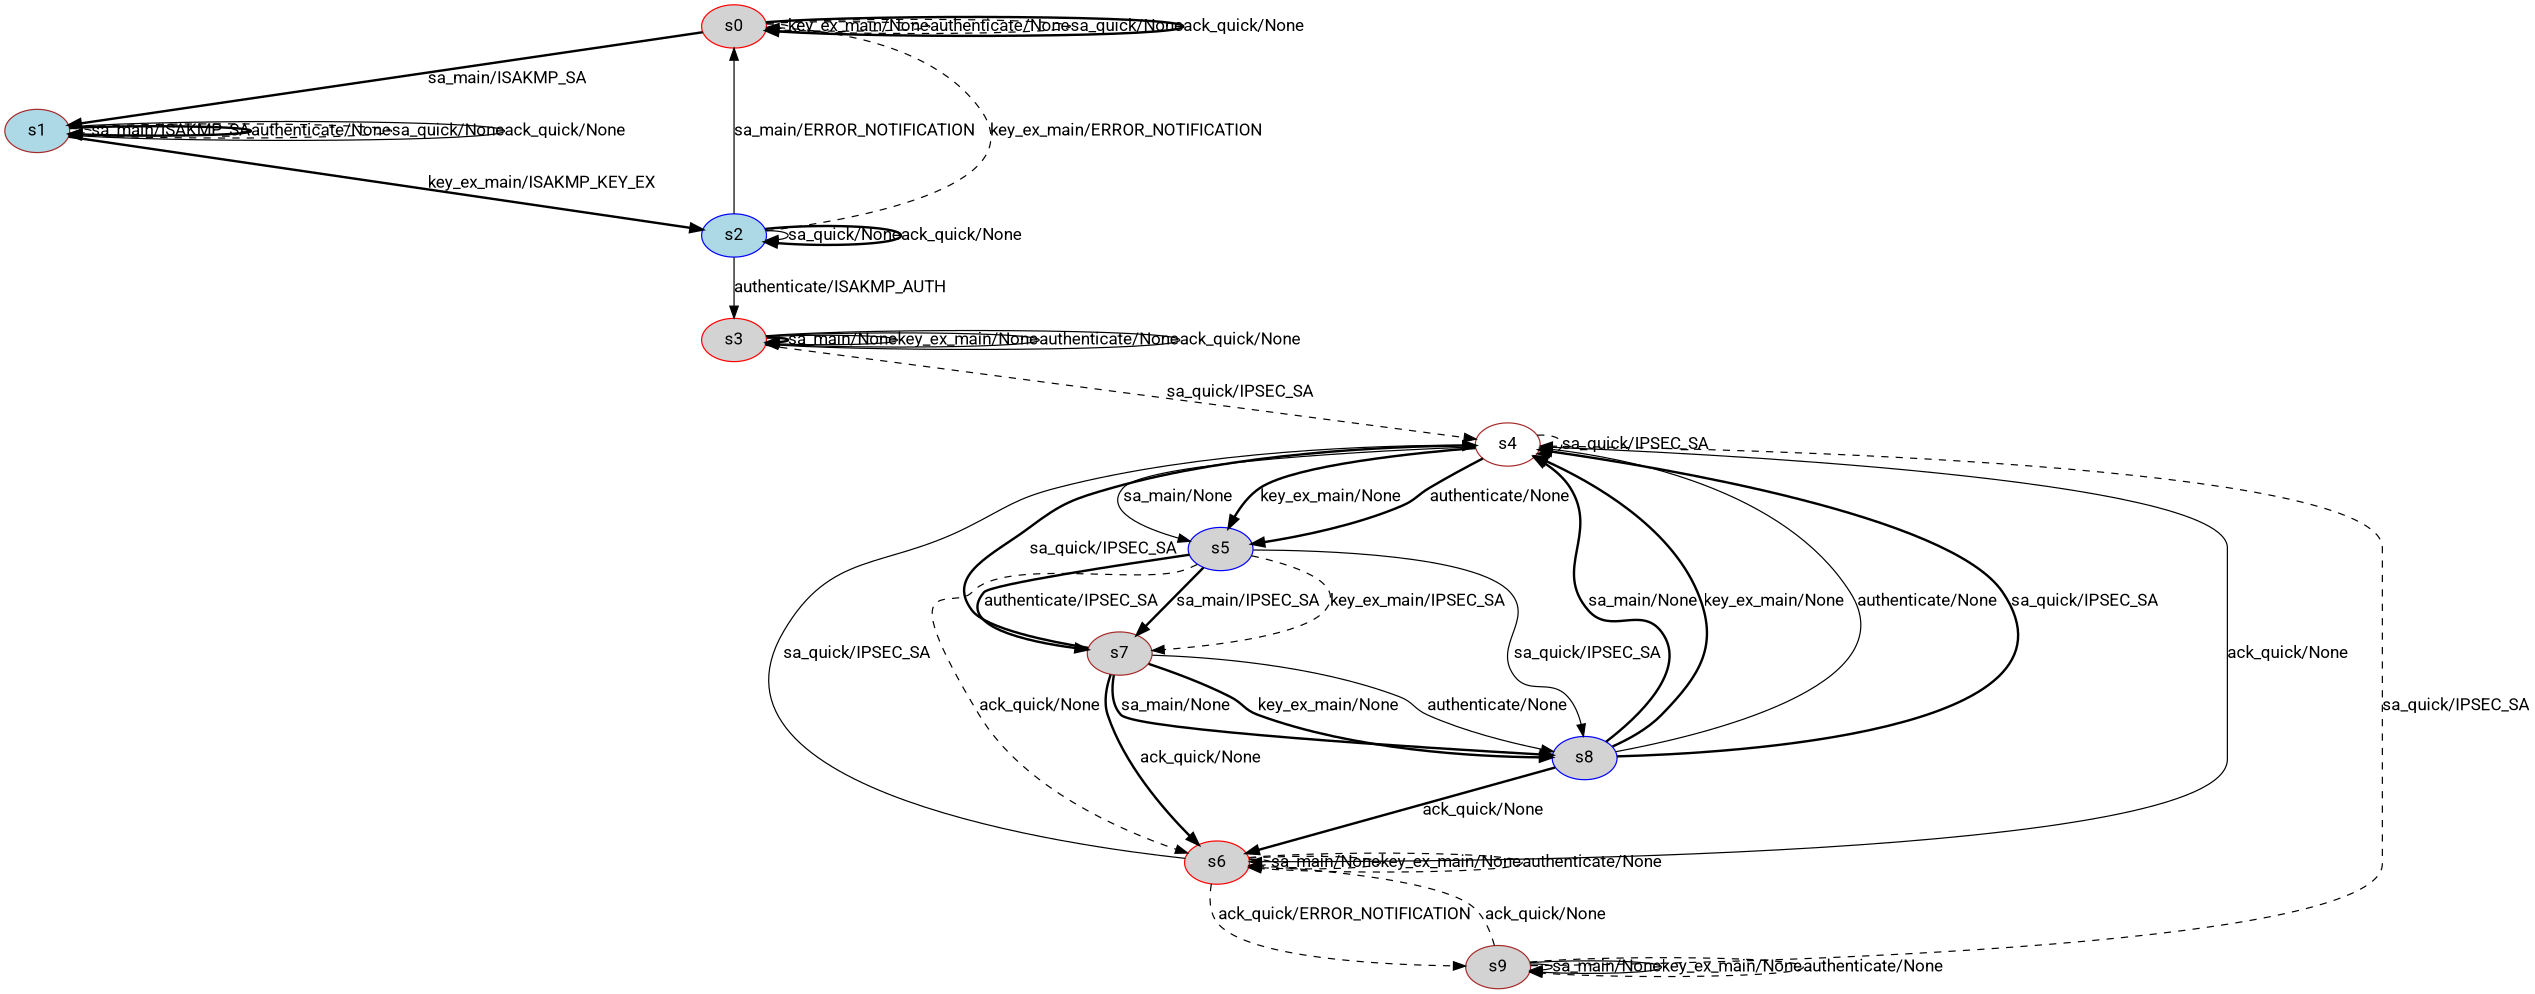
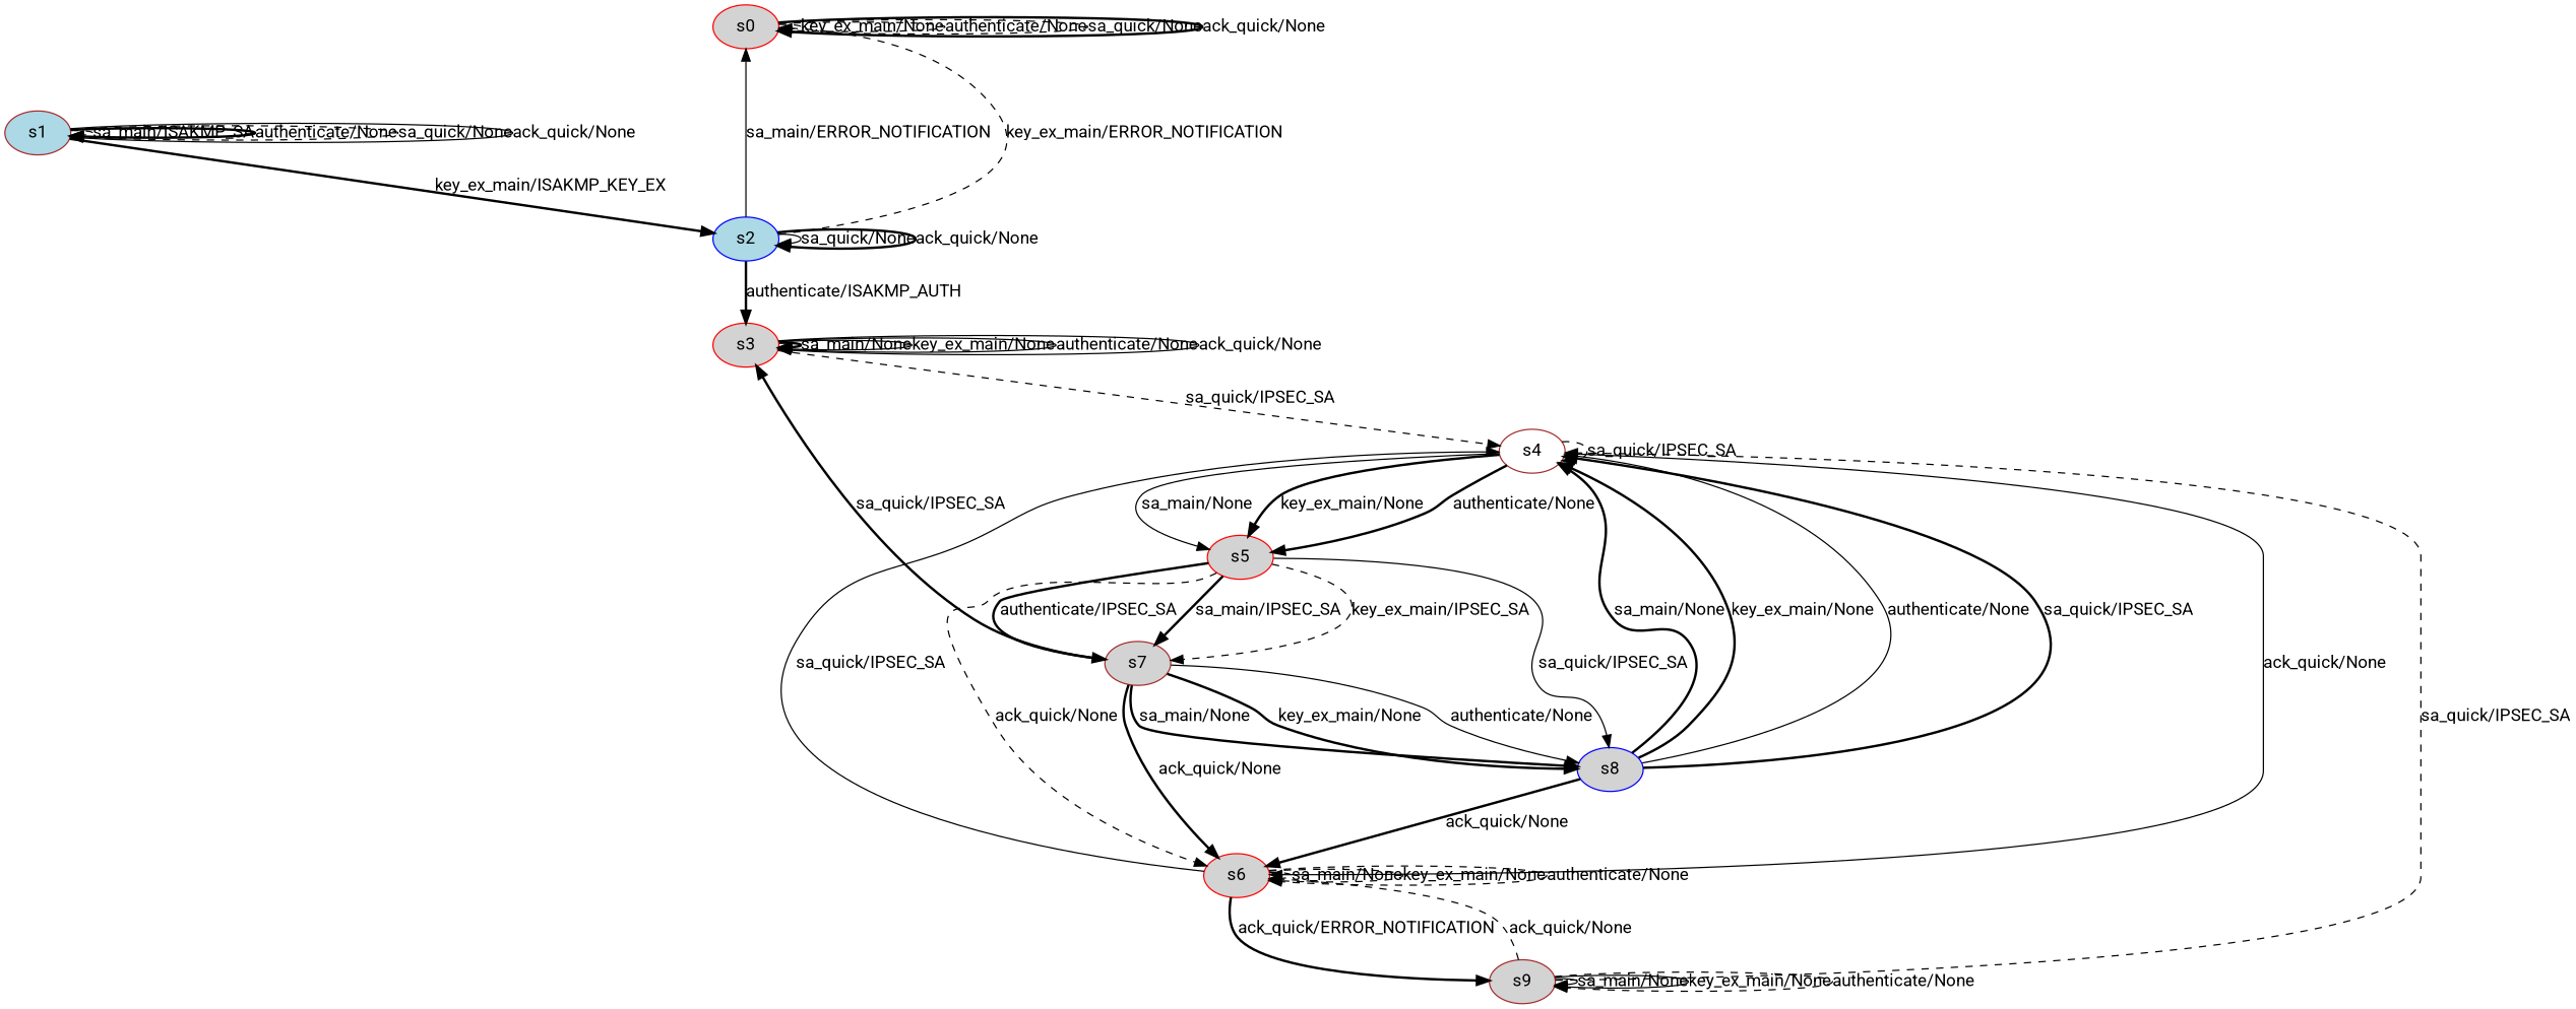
  digraph {
    fontname=Roboto
    node [color=red fillcolor=lightgrey fontname=Roboto style=filled]
    edge [fontname=Roboto style=bold]
    n1 [label=s0]
    n2 [color=brown fillcolor=lightblue label=s1]
    n3 [color=blue fillcolor=lightblue label=s2]
    n4 [label=s3]
    n5 [color=brown fillcolor=white label=s4]
-   n6 [color=blue label=s5]
+   n6 [label=s5]
    n7 [label=s6]
    n8 [color=brown label=s7]
    n9 [color=blue label=s8]
    n10 [color=brown label=s9]
    n1 -> n1 [label="key_ex_main/None" style=dashed]
    n1 -> n1 [label="authenticate/None" style=dashed]
    n1 -> n1 [label="sa_quick/None" style=dashed]
    n1 -> n1 [label="ack_quick/None"]
-   n1 -> n2 [label="sa_main/ISAKMP_SA"]
    n2 -> n2 [label="sa_main/ISAKMP_SA" style=dashed]
    n2 -> n2 [label="authenticate/None"]
    n2 -> n2 [label="sa_quick/None" style=dashed]
    n2 -> n2 [label="ack_quick/None" style=solid]
    n2 -> n3 [label="key_ex_main/ISAKMP_KEY_EX"]
    n3 -> n1 [label="sa_main/ERROR_NOTIFICATION" style=solid]
    n3 -> n1 [label="key_ex_main/ERROR_NOTIFICATION" style=dashed]
    n3 -> n3 [label="sa_quick/None" style=solid]
    n3 -> n3 [label="ack_quick/None"]
-   n3 -> n4 [label="authenticate/ISAKMP_AUTH" style=solid]
+   n3 -> n4 [label="authenticate/ISAKMP_AUTH"]
    n4 -> n4 [label="sa_main/None"]
    n4 -> n4 [label="key_ex_main/None" style=solid]
    n4 -> n4 [label="authenticate/None" style=solid]
    n4 -> n4 [label="ack_quick/None" style=solid]
    n4 -> n5 [label="sa_quick/IPSEC_SA" style=dashed]
    n5 -> n5 [label="sa_quick/IPSEC_SA" style=dashed]
    n5 -> n6 [label="sa_main/None" style=solid]
    n5 -> n6 [label="key_ex_main/None"]
    n5 -> n6 [label="authenticate/None"]
    n5 -> n7 [label="ack_quick/None" style=solid]
    n6 -> n7 [label="ack_quick/None" style=dashed]
    n6 -> n8 [label="sa_main/IPSEC_SA"]
    n6 -> n8 [label="key_ex_main/IPSEC_SA" style=dashed]
    n6 -> n8 [label="authenticate/IPSEC_SA"]
    n6 -> n9 [label="sa_quick/IPSEC_SA" style=solid]
    n7 -> n5 [label="sa_quick/IPSEC_SA" style=solid]
    n7 -> n7 [label="sa_main/None" style=dashed]
    n7 -> n7 [label="key_ex_main/None" style=dashed]
    n7 -> n7 [label="authenticate/None" style=dashed]
-   n7 -> n10 [label="ack_quick/ERROR_NOTIFICATION" style=dashed]
-   n8 -> n5 [label="sa_quick/IPSEC_SA"]
+   n7 -> n10 [label="ack_quick/ERROR_NOTIFICATION"]
+   n8 -> n4 [label="sa_quick/IPSEC_SA"]
    n8 -> n7 [label="ack_quick/None"]
    n8 -> n9 [label="sa_main/None"]
    n8 -> n9 [label="key_ex_main/None"]
    n8 -> n9 [label="authenticate/None" style=solid]
    n9 -> n5 [label="sa_main/None"]
    n9 -> n5 [label="key_ex_main/None"]
    n9 -> n5 [label="authenticate/None" style=solid]
    n9 -> n5 [label="sa_quick/IPSEC_SA"]
    n9 -> n7 [label="ack_quick/None"]
    n10 -> n5 [label="sa_quick/IPSEC_SA" style=dashed]
    n10 -> n7 [label="ack_quick/None" style=dashed]
    n10 -> n10 [label="sa_main/None" style=solid]
    n10 -> n10 [label="key_ex_main/None" style=solid]
    n10 -> n10 [label="authenticate/None" style=dashed]
  }
